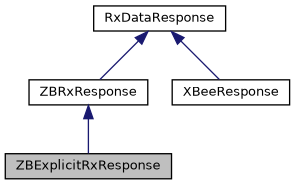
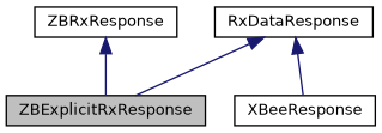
  digraph {
    node [color=black fillcolor=white fontname=Helvetica fontsize=10 shape=record style=filled]
    edge [color=midnightblue dir=back fontname=Helvetica fontsize=10 labelfontname=Helvetica labelfontsize=10 style=solid]
    n1 [fillcolor=grey75 fontcolor=black height=0.2 label=ZBExplicitRxResponse width=0.4]
    n2 [height=0.2 label=ZBRxResponse width=0.4]
    n3 [height=0.2 label=RxDataResponse width=0.4]
    n4 [height=0.2 label=XBeeResponse width=0.4]
    n2 -> n1
-   n3 -> n2
+   n3 -> n1
    n3 -> n4
  }
